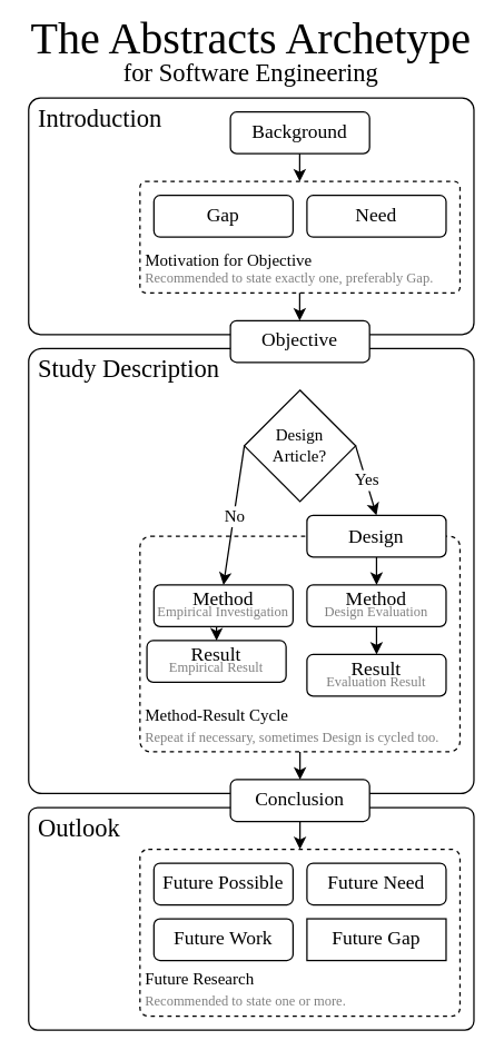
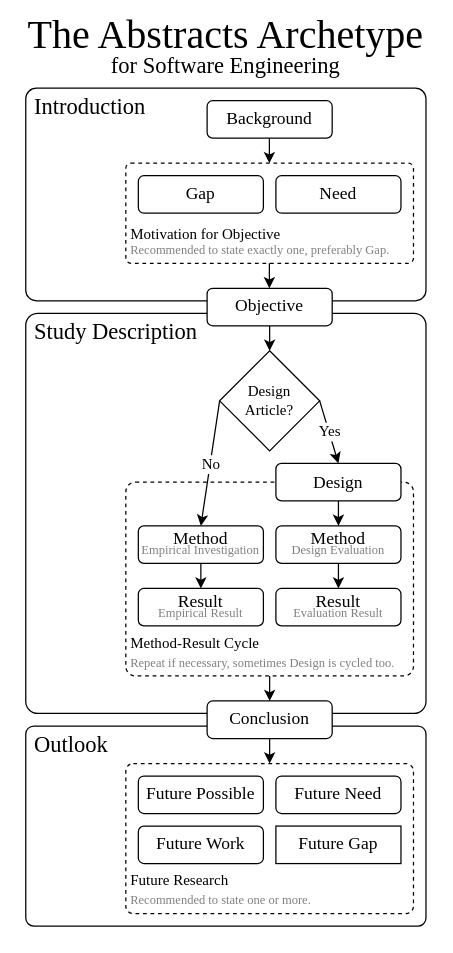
  <mxCell id="0" />
  <mxCell id="1" parent="0" />
  <mxCell id="2" value="Introduction" style="rounded=1;html=1;arcSize=5;align=left;verticalAlign=top;spacing=0;spacingLeft=7;fontFamily=Times New Roman;fontSize=18;movable=1;resizable=1;rotatable=1;deletable=1;editable=1;locked=0;connectable=1;spacingTop=0;whiteSpace=wrap;horizontal=1;labelPosition=center;verticalLabelPosition=middle;textDirection=ltr;" parent="1" vertex="1"><mxGeometry x="20" y="70" width="320" height="170" as="geometry" /></mxCell>
  <mxCell id="3" value="&lt;font&gt;Motivation for Objective&lt;/font&gt;&lt;div style=&quot;font-size: 10px;&quot;&gt;&lt;font color=&quot;#808080&quot;&gt;Recommended to state exactly one, preferably Gap.&lt;/font&gt;&lt;/div&gt;" style="rounded=1;whiteSpace=wrap;html=1;dashed=1;arcSize=5;align=left;verticalAlign=bottom;spacing=4;spacingLeft=0;fontFamily=Times New Roman;" parent="1" vertex="1"><mxGeometry x="100" y="130" width="230" height="80" as="geometry" /></mxCell>
  <mxCell id="4" value="Outlook" style="rounded=1;whiteSpace=wrap;html=1;arcSize=4;align=left;verticalAlign=top;spacing=0;spacingLeft=7;fontFamily=Times New Roman;fontSize=18;spacingTop=0;" parent="1" vertex="1"><mxGeometry x="20" y="580" width="320" height="160" as="geometry" /></mxCell>
  <mxCell id="5" value="Future Research&lt;br&gt;&lt;font color=&quot;#808080&quot; style=&quot;font-size: 10px;&quot;&gt;Recommended to state one or more.&lt;/font&gt;" style="rounded=1;whiteSpace=wrap;html=1;arcSize=5;align=left;verticalAlign=bottom;spacing=4;spacingLeft=0;dashed=1;fontFamily=Times New Roman;" parent="1" vertex="1"><mxGeometry x="100" y="610" width="230" height="120" as="geometry" /></mxCell>
  <mxCell id="6" value="Study Description" style="rounded=1;whiteSpace=wrap;html=1;arcSize=3;align=left;verticalAlign=top;spacing=0;spacingLeft=7;fontFamily=Times New Roman;fontSize=18;spacingTop=0;" parent="1" vertex="1"><mxGeometry x="20" y="250" width="320" height="320" as="geometry" /></mxCell>
  <mxCell id="7" value="Method-Result&amp;nbsp;&lt;span style=&quot;background-color: initial;&quot;&gt;Cycle&lt;/span&gt;&lt;div&gt;&lt;font color=&quot;#808080&quot; style=&quot;font-size: 10px;&quot;&gt;Repeat if necessary, sometimes Design is cycled too.&lt;/font&gt;&lt;/div&gt;" style="rounded=1;whiteSpace=wrap;html=1;dashed=1;arcSize=5;align=left;verticalAlign=bottom;spacing=4;spacingLeft=0;fontFamily=Times New Roman;" parent="1" vertex="1"><mxGeometry x="100" y="385" width="230" height="155" as="geometry" /></mxCell>
  <mxCell id="8" value="Conclusion" style="rounded=1;whiteSpace=wrap;html=1;fontFamily=Times New Roman;fontSize=14;" parent="1" vertex="1"><mxGeometry x="165" y="560" width="100" height="30" as="geometry" /></mxCell>
  <mxCell id="9" style="edgeStyle=orthogonalEdgeStyle;rounded=0;orthogonalLoop=1;jettySize=auto;html=1;exitX=0.5;exitY=1;exitDx=0;exitDy=0;entryX=0.5;entryY=0;entryDx=0;entryDy=0;" parent="1" source="10" target="11" edge="1"><mxGeometry relative="1" as="geometry" /></mxCell>
  <mxCell id="10" value="&lt;p style=&quot;line-height: 60%;&quot;&gt;Method&lt;br&gt;&lt;font color=&quot;#808080&quot; style=&quot;font-size: 10px;&quot;&gt;Empirical Investigation&lt;/font&gt;&lt;/p&gt;" style="rounded=1;whiteSpace=wrap;html=1;fontFamily=Times New Roman;fontSize=14;" parent="1" vertex="1"><mxGeometry x="110" y="420" width="100" height="30" as="geometry" /></mxCell>
- <mxCell id="11" value="&lt;p style=&quot;line-height: 60%;&quot;&gt;Result&lt;br&gt;&lt;span style=&quot;color: rgb(128, 128, 128); font-size: 10px;&quot;&gt;Empirical&lt;/span&gt;&lt;font color=&quot;#808080&quot; style=&quot;font-size: 10px;&quot;&gt;&amp;nbsp;Result&lt;/font&gt;&lt;/p&gt;" style="rounded=1;whiteSpace=wrap;html=1;fontFamily=Times New Roman;fontSize=14;" parent="1" vertex="1"><mxGeometry x="105" y="460" width="100" height="30" as="geometry" /></mxCell>
+ <mxCell id="11" value="&lt;p style=&quot;line-height: 60%;&quot;&gt;Result&lt;br&gt;&lt;span style=&quot;color: rgb(128, 128, 128); font-size: 10px;&quot;&gt;Empirical&lt;/span&gt;&lt;font color=&quot;#808080&quot; style=&quot;font-size: 10px;&quot;&gt;&amp;nbsp;Result&lt;/font&gt;&lt;/p&gt;" style="rounded=1;whiteSpace=wrap;html=1;fontFamily=Times New Roman;fontSize=14;" parent="1" vertex="1"><mxGeometry x="110" y="470" width="100" height="30" as="geometry" /></mxCell>
  <mxCell id="12" style="edgeStyle=orthogonalEdgeStyle;rounded=0;orthogonalLoop=1;jettySize=auto;html=1;exitX=0.5;exitY=1;exitDx=0;exitDy=0;entryX=0.5;entryY=0;entryDx=0;entryDy=0;" parent="1" source="13" target="19" edge="1"><mxGeometry relative="1" as="geometry" /></mxCell>
  <mxCell id="13" value="&lt;p style=&quot;line-height: 100%;&quot;&gt;Design&lt;/p&gt;" style="rounded=1;whiteSpace=wrap;html=1;fontFamily=Times New Roman;fontSize=14;" parent="1" vertex="1"><mxGeometry x="220" y="370" width="100" height="30" as="geometry" /></mxCell>
  <mxCell id="14" value="Future Possible" style="rounded=1;whiteSpace=wrap;html=1;fontFamily=Times New Roman;fontSize=14;" parent="1" vertex="1"><mxGeometry x="110" y="620" width="100" height="30" as="geometry" /></mxCell>
  <mxCell id="15" value="Future&amp;nbsp;Need" style="rounded=1;whiteSpace=wrap;html=1;fontFamily=Times New Roman;fontSize=14;" parent="1" vertex="1"><mxGeometry x="220" y="620" width="100" height="30" as="geometry" /></mxCell>
  <mxCell id="16" value="Future&amp;nbsp;Work" style="rounded=1;whiteSpace=wrap;html=1;fontFamily=Times New Roman;fontSize=14;" parent="1" vertex="1"><mxGeometry x="110" y="660" width="100" height="30" as="geometry" /></mxCell>
  <mxCell id="17" value="Future&amp;nbsp;Gap" style="whiteSpace=wrap;html=1;fontFamily=Times New Roman;fontSize=14;rounded=0;" parent="1" vertex="1"><mxGeometry x="220" y="660" width="100" height="30" as="geometry" /></mxCell>
  <mxCell id="18" style="edgeStyle=orthogonalEdgeStyle;rounded=0;orthogonalLoop=1;jettySize=auto;html=1;exitX=0.5;exitY=1;exitDx=0;exitDy=0;entryX=0.5;entryY=0;entryDx=0;entryDy=0;" parent="1" source="19" target="20" edge="1"><mxGeometry relative="1" as="geometry" /></mxCell>
  <mxCell id="19" value="&lt;p style=&quot;line-height: 60%;&quot;&gt;Method&lt;br&gt;&lt;font color=&quot;#808080&quot; style=&quot;font-size: 10px;&quot;&gt;Design Evaluation&lt;/font&gt;&lt;/p&gt;" style="rounded=1;whiteSpace=wrap;html=1;fontFamily=Times New Roman;fontSize=14;" parent="1" vertex="1"><mxGeometry x="220" y="420" width="100" height="30" as="geometry" /></mxCell>
  <mxCell id="20" value="&lt;p style=&quot;line-height: 60%;&quot;&gt;Result&lt;br&gt;&lt;font color=&quot;#808080&quot; style=&quot;font-size: 10px;&quot;&gt;Evaluation Result&lt;/font&gt;&lt;/p&gt;" style="rounded=1;whiteSpace=wrap;html=1;fontFamily=Times New Roman;fontSize=14;" parent="1" vertex="1"><mxGeometry x="220" y="470" width="100" height="30" as="geometry" /></mxCell>
  <mxCell id="21" value="Design&lt;br&gt;Article?" style="rhombus;whiteSpace=wrap;html=1;fontFamily=Times New Roman;" parent="1" vertex="1"><mxGeometry x="175" y="280" width="80" height="80" as="geometry" /></mxCell>
+ <mxCell id="22" value="" style="endArrow=classic;html=1;rounded=0;exitX=0.5;exitY=1;exitDx=0;exitDy=0;entryX=0.5;entryY=0;entryDx=0;entryDy=0;" parent="1" source="27" target="21" edge="1"><mxGeometry width="50" height="50" relative="1" as="geometry"><mxPoint x="380" y="390" as="sourcePoint" /><mxPoint x="430" y="340" as="targetPoint" /></mxGeometry></mxCell>
  <mxCell id="23" value="" style="endArrow=classic;html=1;rounded=0;exitX=0;exitY=0.5;exitDx=0;exitDy=0;entryX=0.5;entryY=0;entryDx=0;entryDy=0;" parent="1" source="21" target="10" edge="1"><mxGeometry width="50" height="50" relative="1" as="geometry"><mxPoint x="330" y="420" as="sourcePoint" /><mxPoint x="380" y="370" as="targetPoint" /></mxGeometry></mxCell>
  <mxCell id="24" value="&lt;font face=&quot;Times New Roman&quot; style=&quot;font-size: 12px;&quot;&gt;No&lt;/font&gt;" style="edgeLabel;html=1;align=center;verticalAlign=middle;resizable=0;points=[];spacing=0;" parent="23" vertex="1" connectable="0"><mxGeometry relative="1" as="geometry"><mxPoint as="offset" /></mxGeometry></mxCell>
  <mxCell id="25" value="" style="endArrow=classic;html=1;rounded=0;exitX=1;exitY=0.5;exitDx=0;exitDy=0;entryX=0.5;entryY=0;entryDx=0;entryDy=0;" parent="1" source="21" target="13" edge="1"><mxGeometry width="50" height="50" relative="1" as="geometry"><mxPoint x="190" y="320" as="sourcePoint" /><mxPoint x="270" y="355" as="targetPoint" /></mxGeometry></mxCell>
  <mxCell id="26" value="&lt;font face=&quot;Times New Roman&quot; style=&quot;font-size: 12px;&quot;&gt;Yes&lt;/font&gt;" style="edgeLabel;html=1;align=center;verticalAlign=middle;resizable=0;points=[];spacing=0;" parent="25" vertex="1" connectable="0"><mxGeometry relative="1" as="geometry"><mxPoint as="offset" /></mxGeometry></mxCell>
  <mxCell id="27" value="Objective" style="rounded=1;whiteSpace=wrap;html=1;fontFamily=Times New Roman;fontSize=14;movable=1;resizable=1;rotatable=1;deletable=1;editable=1;locked=0;connectable=1;" parent="1" vertex="1"><mxGeometry x="165" y="230" width="100" height="30" as="geometry" /></mxCell>
  <mxCell id="28" value="&lt;p style=&quot;line-height: 120%;&quot;&gt;Background&lt;/p&gt;" style="rounded=1;whiteSpace=wrap;html=1;fontFamily=Times New Roman;fontSize=14;movable=1;resizable=1;rotatable=1;deletable=1;editable=1;locked=0;connectable=1;" parent="1" vertex="1"><mxGeometry x="165" y="80" width="100" height="30" as="geometry" /></mxCell>
  <mxCell id="29" value="Gap" style="rounded=1;whiteSpace=wrap;html=1;fontFamily=Times New Roman;fontSize=14;movable=1;resizable=1;rotatable=1;deletable=1;editable=1;locked=0;connectable=1;" parent="1" vertex="1"><mxGeometry x="110" y="140" width="100" height="30" as="geometry" /></mxCell>
  <mxCell id="30" value="" style="endArrow=classic;html=1;rounded=0;exitX=0.5;exitY=1;exitDx=0;exitDy=0;entryX=0.5;entryY=0;entryDx=0;entryDy=0;" parent="1" source="8" target="5" edge="1"><mxGeometry width="50" height="50" relative="1" as="geometry"><mxPoint x="220" y="590" as="sourcePoint" /><mxPoint x="220" y="610" as="targetPoint" /></mxGeometry></mxCell>
  <mxCell id="31" value="" style="endArrow=classic;html=1;rounded=0;entryX=0.5;entryY=0;entryDx=0;entryDy=0;exitX=0.5;exitY=1;exitDx=0;exitDy=0;" parent="1" source="7" target="8" edge="1"><mxGeometry width="50" height="50" relative="1" as="geometry"><mxPoint x="240" y="550" as="sourcePoint" /><mxPoint x="269.78" y="550" as="targetPoint" /></mxGeometry></mxCell>
  <mxCell id="32" value="Need" style="rounded=1;whiteSpace=wrap;html=1;fontFamily=Times New Roman;fontSize=14;movable=1;resizable=1;rotatable=1;deletable=1;editable=1;locked=0;connectable=1;" parent="1" vertex="1"><mxGeometry x="220" y="140" width="100" height="30" as="geometry" /></mxCell>
  <mxCell id="33" value="" style="endArrow=classic;html=1;rounded=0;exitX=0.5;exitY=1;exitDx=0;exitDy=0;entryX=0.75;entryY=0;entryDx=0;entryDy=0;" parent="1" edge="1"><mxGeometry width="50" height="50" relative="1" as="geometry"><mxPoint x="214.79" y="210" as="sourcePoint" /><mxPoint x="214.79" y="230" as="targetPoint" /></mxGeometry></mxCell>
  <mxCell id="34" value="" style="endArrow=classic;html=1;rounded=0;exitX=0.75;exitY=1;exitDx=0;exitDy=0;entryX=0.197;entryY=-0.008;entryDx=0;entryDy=0;entryPerimeter=0;" parent="1" edge="1"><mxGeometry width="50" height="50" relative="1" as="geometry"><mxPoint x="214.79" y="110" as="sourcePoint" /><mxPoint x="214.79" y="130" as="targetPoint" /></mxGeometry></mxCell>
  <mxCell id="35" value="&lt;p style=&quot;line-height: 110%;&quot;&gt;&lt;font style=&quot;font-size: 32px;&quot;&gt;The Abstracts Archetype&lt;/font&gt;&lt;br&gt;for Software Engineering&lt;/p&gt;" style="text;html=1;align=center;verticalAlign=middle;whiteSpace=wrap;rounded=0;fontFamily=Times New Roman;fontSize=18;" vertex="1" parent="1"><mxGeometry x="20" y="20" width="320" height="40" as="geometry" /></mxCell>
